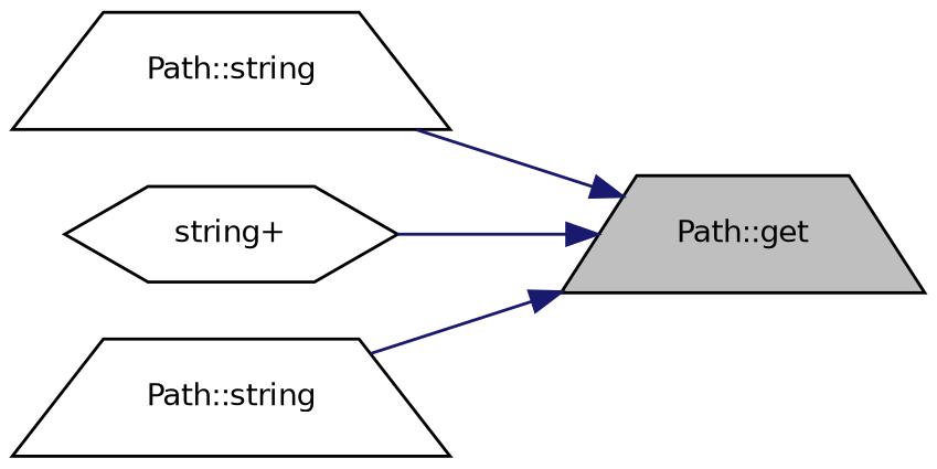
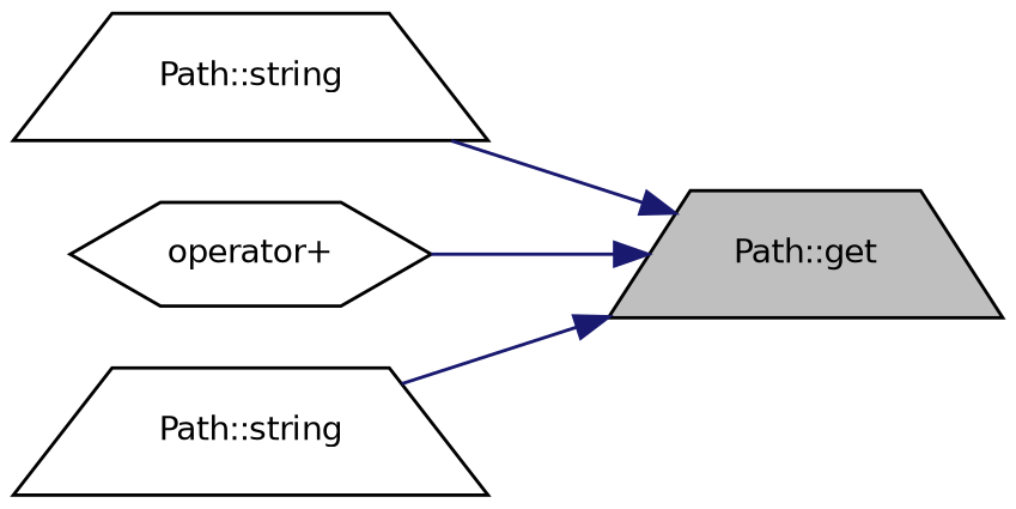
  digraph {
    rankdir=RL
    node [color=black fillcolor=white fontname=Helvetica fontsize=10 shape=trapezium style=filled]
    edge [color=midnightblue dir=back fontname=Helvetica fontsize=10 labelfontname=Helvetica labelfontsize=10 style=solid]
    n1 [fillcolor=grey75 fontcolor=black height=0.2 label="Path::get" width=0.4]
    n2 [height=0.2 label="Path::string" width=0.4]
-   n3 [height=0.2 label="string+" shape=hexagon width=0.4]
+   n3 [height=0.2 label="operator+" shape=hexagon width=0.4]
    n4 [height=0.2 label="Path::string" width=0.4]
    n1 -> n2
    n1 -> n3
    n1 -> n4
  }
